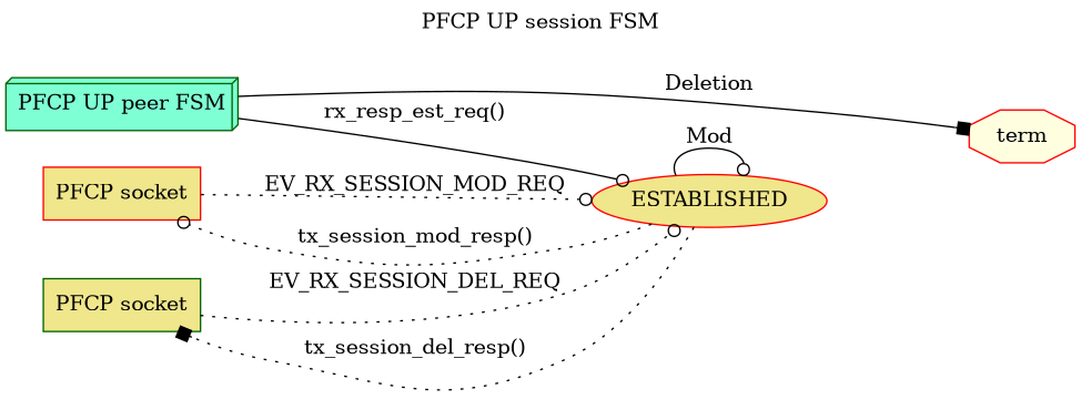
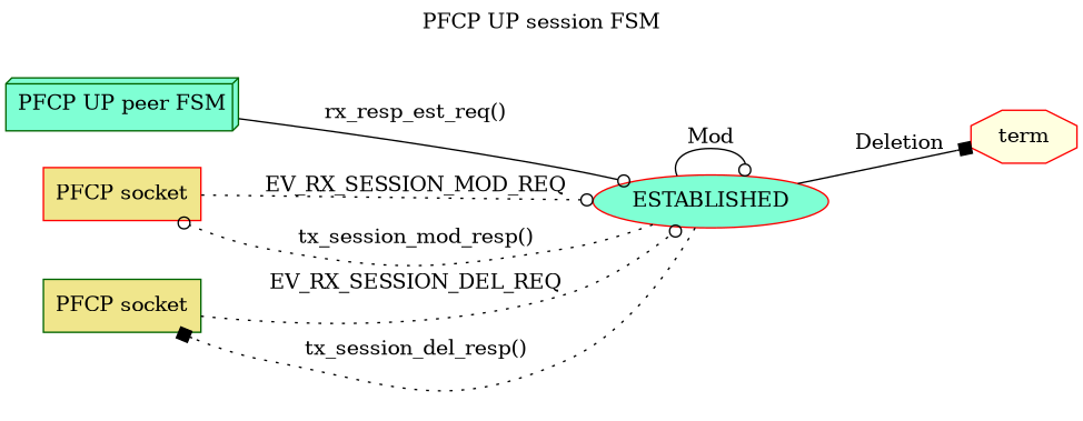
  digraph {
    label="PFCP UP session FSM"
    labelloc=t
    rankdir=LR
    node [color=red fillcolor=aquamarine shape=box style=filled]
    edge [arrowhead=odot style=dotted]
    n1 [color=darkgreen label="PFCP UP peer FSM" shape=box3d]
-   ESTABLISHED [fillcolor=khaki shape=""]
+   ESTABLISHED [shape=""]
    n3 [fillcolor=khaki label="PFCP socket"]
    n4 [color=darkgreen fillcolor=khaki label="PFCP socket"]
    term [fillcolor=lightyellow shape=octagon]
    n1 -> ESTABLISHED [label="rx_resp_est_req()" style=""]
    ESTABLISHED -> ESTABLISHED [label=Mod style=""]
    ESTABLISHED -> n3 [constraint=false label="tx_session_mod_resp()"]
    ESTABLISHED -> n4 [arrowhead=box constraint=false label="tx_session_del_resp()"]
-   n1 -> term [arrowhead=box label=Deletion style=""]
+   ESTABLISHED -> term [arrowhead=box label=Deletion style=""]
    n3 -> ESTABLISHED [label=EV_RX_SESSION_MOD_REQ]
    n4 -> ESTABLISHED [label=EV_RX_SESSION_DEL_REQ]
  }
